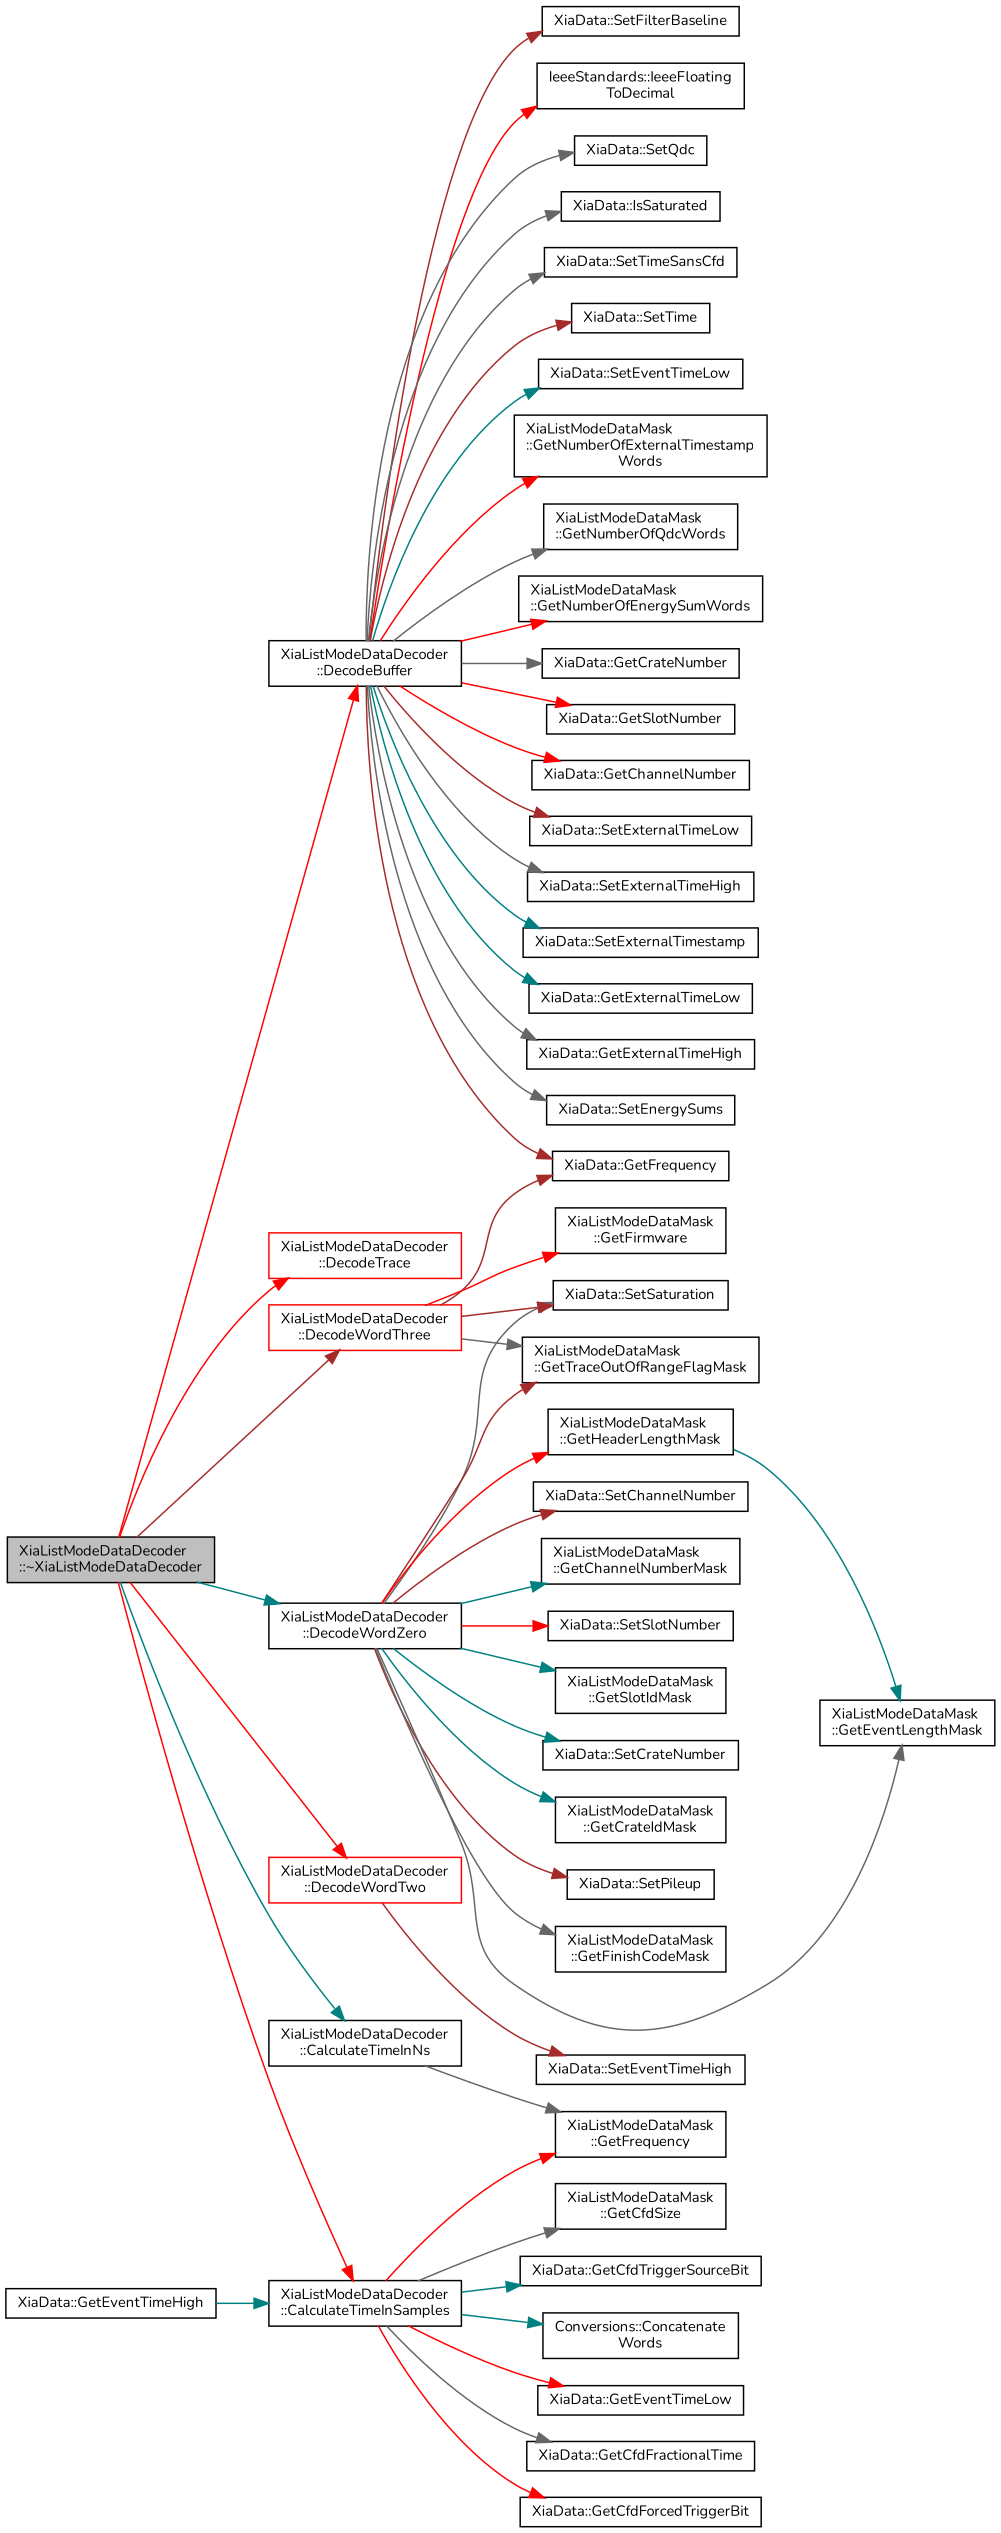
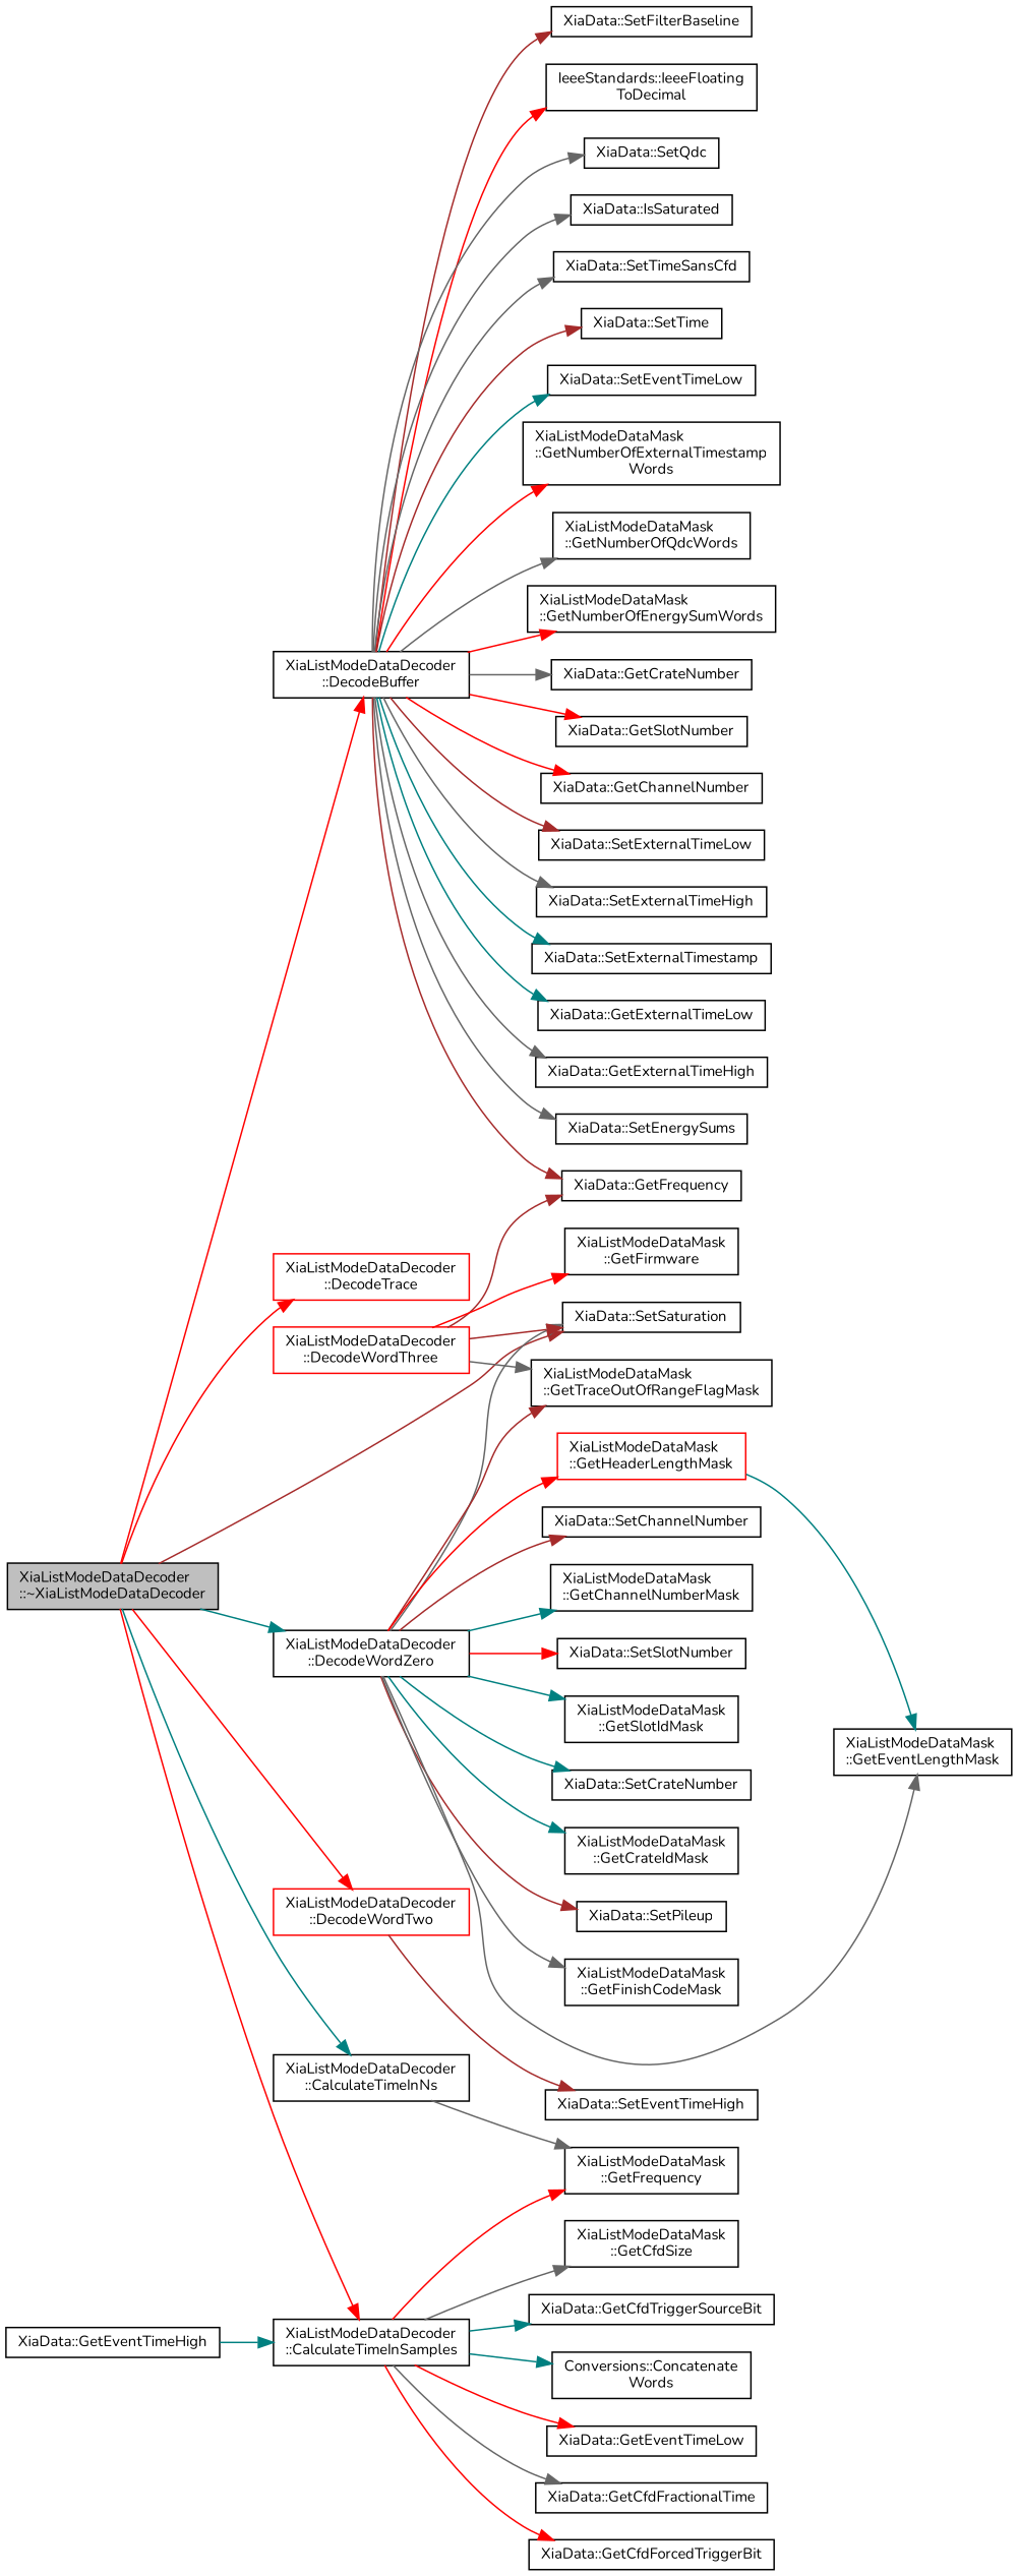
  digraph {
    fontname=Nunito
    rankdir=LR
    node [color=black fillcolor=white fontname=Nunito fontsize=10 shape=record style=filled]
    edge [color=red fontname=Nunito fontsize=10 labelfontname=Helvetica labelfontsize=10 style=solid]
    n1 [fillcolor=grey75 fontcolor=black height=0.2 label="XiaListModeDataDecoder\l::~XiaListModeDataDecoder" width=0.4]
    n2 [height=0.2 label="XiaListModeDataDecoder\l::DecodeBuffer" width=0.4]
    n3 [height=0.2 label="XiaListModeDataDecoder\l::CalculateTimeInSamples" width=0.4]
    n4 [height=0.2 label="XiaListModeDataDecoder\l::CalculateTimeInNs" width=0.4]
    n5 [height=0.2 label="XiaListModeDataDecoder\l::DecodeWordZero" width=0.4]
    n6 [color=red height=0.2 label="XiaListModeDataDecoder\l::DecodeWordTwo" width=0.4]
    n7 [color=red height=0.2 label="XiaListModeDataDecoder\l::DecodeWordThree" width=0.4]
    n8 [color=red height=0.2 label="XiaListModeDataDecoder\l::DecodeTrace" width=0.4]
    n9 [height=0.2 label="XiaData::SetEventTimeLow" width=0.4]
    n10 [height=0.2 label="XiaListModeDataMask\l::GetNumberOfExternalTimestamp\lWords" width=0.4]
    n11 [height=0.2 label="XiaListModeDataMask\l::GetNumberOfQdcWords" width=0.4]
    n12 [height=0.2 label="XiaListModeDataMask\l::GetNumberOfEnergySumWords" width=0.4]
    n13 [height=0.2 label="XiaData::GetCrateNumber" width=0.4]
    n14 [height=0.2 label="XiaData::GetSlotNumber" width=0.4]
    n15 [height=0.2 label="XiaData::GetChannelNumber" width=0.4]
    n16 [height=0.2 label="XiaData::SetExternalTimeLow" width=0.4]
    n17 [height=0.2 label="XiaData::SetExternalTimeHigh" width=0.4]
    n18 [height=0.2 label="XiaData::SetExternalTimestamp" width=0.4]
    n19 [height=0.2 label="XiaData::GetExternalTimeLow" width=0.4]
    n20 [height=0.2 label="XiaData::GetExternalTimeHigh" width=0.4]
    n21 [height=0.2 label="XiaData::SetEnergySums" width=0.4]
    n22 [height=0.2 label="XiaData::SetFilterBaseline" width=0.4]
    n23 [height=0.2 label="IeeeStandards::IeeeFloating\lToDecimal" width=0.4]
    n24 [height=0.2 label="XiaData::SetQdc" width=0.4]
    n25 [height=0.2 label="XiaData::IsSaturated" width=0.4]
    n26 [height=0.2 label="XiaData::GetFrequency" width=0.4]
    n27 [height=0.2 label="XiaData::SetTimeSansCfd" width=0.4]
    n28 [height=0.2 label="XiaData::SetTime" width=0.4]
    n29 [height=0.2 label="Conversions::Concatenate\lWords" width=0.4]
    n30 [height=0.2 label="XiaData::GetEventTimeLow" width=0.4]
    n31 [height=0.2 label="XiaData::GetCfdFractionalTime" width=0.4]
    n32 [height=0.2 label="XiaData::GetCfdForcedTriggerBit" width=0.4]
    n33 [height=0.2 label="XiaListModeDataMask\l::GetFrequency" width=0.4]
    n34 [height=0.2 label="XiaListModeDataMask\l::GetCfdSize" width=0.4]
    n35 [height=0.2 label="XiaData::GetCfdTriggerSourceBit" width=0.4]
    n36 [height=0.2 label="XiaData::SetChannelNumber" width=0.4]
    n37 [height=0.2 label="XiaListModeDataMask\l::GetChannelNumberMask" width=0.4]
    n38 [height=0.2 label="XiaData::SetSlotNumber" width=0.4]
    n39 [height=0.2 label="XiaListModeDataMask\l::GetSlotIdMask" width=0.4]
    n40 [height=0.2 label="XiaData::SetCrateNumber" width=0.4]
    n41 [height=0.2 label="XiaListModeDataMask\l::GetCrateIdMask" width=0.4]
    n42 [height=0.2 label="XiaData::SetPileup" width=0.4]
    n43 [height=0.2 label="XiaListModeDataMask\l::GetFinishCodeMask" width=0.4]
    n44 [height=0.2 label="XiaData::SetSaturation" width=0.4]
    n45 [height=0.2 label="XiaListModeDataMask\l::GetTraceOutOfRangeFlagMask" width=0.4]
-   n46 [height=0.2 label="XiaListModeDataMask\l::GetHeaderLengthMask" width=0.4]
+   n46 [color=red height=0.2 label="XiaListModeDataMask\l::GetHeaderLengthMask" width=0.4]
    n47 [height=0.2 label="XiaListModeDataMask\l::GetEventLengthMask" width=0.4]
    n48 [height=0.2 label="XiaData::SetEventTimeHigh" width=0.4]
    n49 [height=0.2 label="XiaListModeDataMask\l::GetFirmware" width=0.4]
    n50 [height=0.2 label="XiaData::GetEventTimeHigh" width=0.4]
    n1 -> n2
    n1 -> n3
    n1 -> n4 [color=teal]
    n1 -> n5 [color=teal]
    n1 -> n6
-   n1 -> n7 [color=brown]
+   n1 -> n44 [color=brown]
    n1 -> n8
    n2 -> n9 [color=teal]
    n2 -> n10
    n2 -> n11 [color=gray40]
    n2 -> n12
    n2 -> n13 [color=gray40]
    n2 -> n14
    n2 -> n15
    n2 -> n16 [color=brown]
    n2 -> n17 [color=gray40]
    n2 -> n18 [color=teal]
    n2 -> n19 [color=teal]
    n2 -> n20 [color=gray40]
    n2 -> n21 [color=gray40]
    n2 -> n22 [color=brown]
    n2 -> n23
    n2 -> n24 [color=gray40]
    n2 -> n25 [color=gray40]
    n2 -> n26 [color=brown]
    n2 -> n27 [color=gray40]
    n2 -> n28 [color=brown]
    n3 -> n29 [color=teal]
    n3 -> n30
    n3 -> n31 [color=gray40]
    n3 -> n32
    n3 -> n33
    n3 -> n34 [color=gray40]
    n3 -> n35 [color=teal]
    n4 -> n33 [color=gray40]
    n5 -> n36 [color=brown]
    n5 -> n37 [color=teal]
    n5 -> n38
    n5 -> n39 [color=teal]
    n5 -> n40 [color=teal]
    n5 -> n41 [color=teal]
    n5 -> n42 [color=brown]
    n5 -> n43 [color=gray40]
    n5 -> n44 [color=gray40]
    n5 -> n45 [color=brown]
    n5 -> n46
    n5 -> n47 [color=gray40]
    n6 -> n48 [color=brown]
    n7 -> n26 [color=brown]
    n7 -> n44 [color=brown]
    n7 -> n45 [color=gray40]
    n7 -> n49
    n46 -> n47 [color=teal]
    n50 -> n3 [color=teal]
  }
